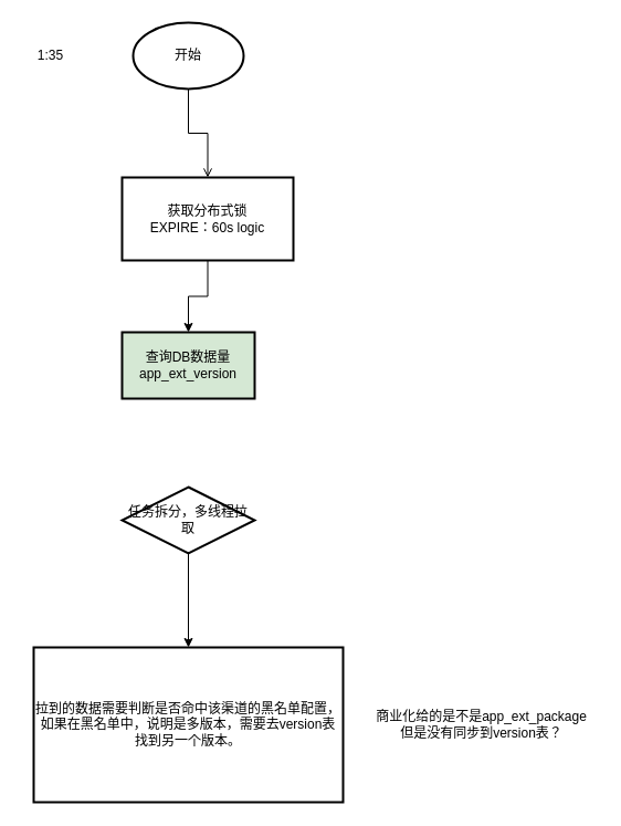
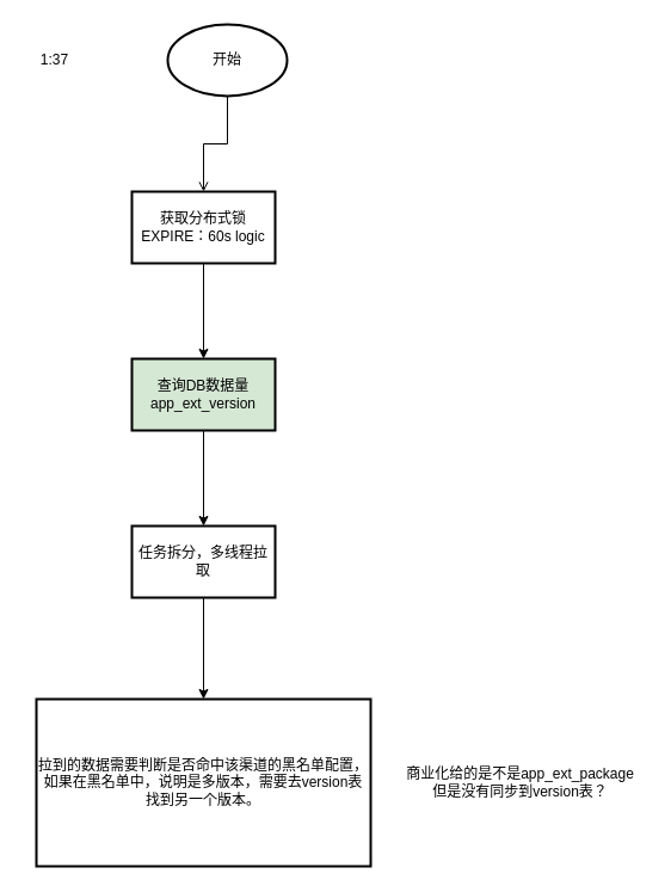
  <mxCell id="0" />
  <mxCell id="1" parent="0" />
  <mxCell id="2" value="" style="edgeStyle=orthogonalEdgeStyle;rounded=0;orthogonalLoop=1;jettySize=auto;html=1;endArrow=open;" edge="1" parent="1" source="3" target="6"><mxGeometry relative="1" as="geometry" /></mxCell>
- <mxCell id="3" value="开始" style="strokeWidth=2;html=1;shape=mxgraph.flowchart.start_1;whiteSpace=wrap;" vertex="1" parent="1"><mxGeometry x="120" y="20" width="100" height="60" as="geometry" /></mxCell>
- <mxCell id="4" value="1:35" style="text;html=1;align=center;verticalAlign=middle;resizable=0;points=[];autosize=1;strokeColor=none;fillColor=none;" vertex="1" parent="1"><mxGeometry x="20" y="35" width="50" height="30" as="geometry" /></mxCell>
+ <mxCell id="3" value="开始" style="strokeWidth=2;html=1;shape=mxgraph.flowchart.start_1;whiteSpace=wrap;" vertex="1" parent="1"><mxGeometry x="140" y="20" width="100" height="60" as="geometry" /></mxCell>
+ <mxCell id="4" value="1:37" style="text;html=1;align=center;verticalAlign=middle;resizable=0;points=[];autosize=1;strokeColor=none;fillColor=none;" vertex="1" parent="1"><mxGeometry x="20" y="35" width="50" height="30" as="geometry" /></mxCell>
  <mxCell id="5" value="" style="edgeStyle=orthogonalEdgeStyle;rounded=0;orthogonalLoop=1;jettySize=auto;html=1;" edge="1" parent="1" source="6" target="8"><mxGeometry relative="1" as="geometry" /></mxCell>
- <mxCell id="6" value="获取分布式锁&lt;br&gt;EXPIRE：60s logic" style="whiteSpace=wrap;html=1;strokeWidth=2;" vertex="1" parent="1"><mxGeometry x="110" y="160" width="155" height="75" as="geometry" /></mxCell>
+ <mxCell id="6" value="获取分布式锁&lt;br&gt;EXPIRE：60s logic" style="whiteSpace=wrap;html=1;strokeWidth=2;" vertex="1" parent="1"><mxGeometry x="110" y="160" width="120" height="60" as="geometry" /></mxCell>
+ <mxCell id="7" value="" style="edgeStyle=orthogonalEdgeStyle;rounded=0;orthogonalLoop=1;jettySize=auto;html=1;" edge="1" parent="1" source="8" target="10"><mxGeometry relative="1" as="geometry" /></mxCell>
  <mxCell id="8" value="查询DB数据量&lt;br&gt;app_ext_version" style="whiteSpace=wrap;html=1;strokeWidth=2;fillColor=#d5e8d4;" vertex="1" parent="1"><mxGeometry x="110" y="300" width="120" height="60" as="geometry" /></mxCell>
  <mxCell id="9" value="" style="edgeStyle=orthogonalEdgeStyle;rounded=0;orthogonalLoop=1;jettySize=auto;html=1;" edge="1" parent="1" source="10" target="11"><mxGeometry relative="1" as="geometry" /></mxCell>
- <mxCell id="10" value="任务拆分，多线程拉取" style="rhombus;whiteSpace=wrap;html=1;strokeWidth=2;" vertex="1" parent="1"><mxGeometry x="110" y="440" width="120" height="60" as="geometry" /></mxCell>
+ <mxCell id="10" value="任务拆分，多线程拉取" style="whiteSpace=wrap;html=1;strokeWidth=2;" vertex="1" parent="1"><mxGeometry x="110" y="440" width="120" height="60" as="geometry" /></mxCell>
  <mxCell id="11" value="拉到的数据需要判断是否命中该渠道的黑名单配置，如果在黑名单中，说明是多版本，需要去version表找到另一个版本。" style="whiteSpace=wrap;html=1;strokeWidth=2;" vertex="1" parent="1"><mxGeometry x="30" y="585" width="280" height="140" as="geometry" /></mxCell>
  <mxCell id="12" value="商业化给的是不是app_ext_package&lt;br&gt;但是没有同步到version表？" style="text;html=1;align=center;verticalAlign=middle;resizable=0;points=[];autosize=1;strokeColor=none;fillColor=none;" vertex="1" parent="1"><mxGeometry x="330" y="635" width="210" height="40" as="geometry" /></mxCell>
